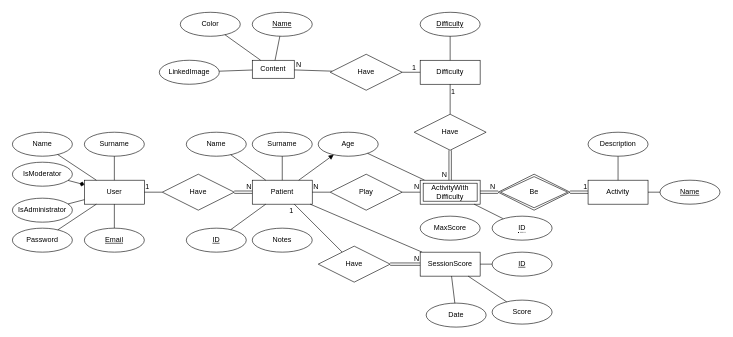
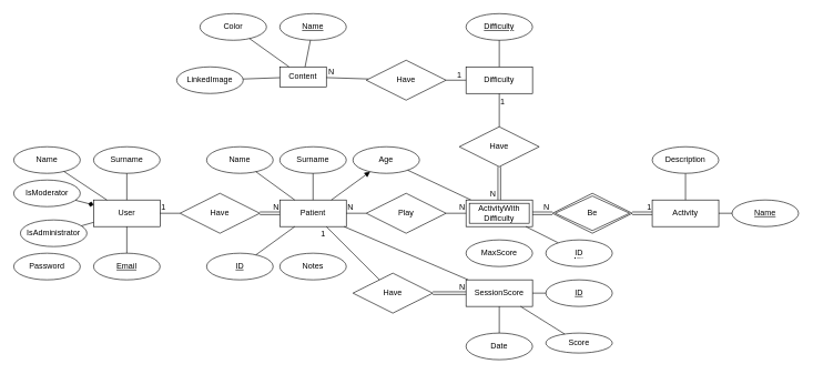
  <mxCell id="0" />
  <mxCell id="1" parent="0" />
  <mxCell id="2" value="Content" style="whiteSpace=wrap;html=1;align=center;" parent="1" vertex="1"><mxGeometry x="420" y="100" width="70" height="30" as="geometry" /></mxCell>
  <mxCell id="3" value="Name" style="ellipse;whiteSpace=wrap;html=1;align=center;fontStyle=4" parent="1" vertex="1"><mxGeometry x="420" y="20" width="100" height="40" as="geometry" /></mxCell>
  <mxCell id="4" value="LinkedImage" style="ellipse;whiteSpace=wrap;html=1;align=center;" parent="1" vertex="1"><mxGeometry x="265" y="100" width="100" height="40" as="geometry" /></mxCell>
  <mxCell id="5" value="Difficulty" style="whiteSpace=wrap;html=1;align=center;" parent="1" vertex="1"><mxGeometry x="700" y="100" width="100" height="40" as="geometry" /></mxCell>
  <mxCell id="6" value="Difficulty" style="ellipse;whiteSpace=wrap;html=1;align=center;fontStyle=4;" parent="1" vertex="1"><mxGeometry x="700" y="20" width="100" height="40" as="geometry" /></mxCell>
  <mxCell id="7" value="" style="endArrow=none;html=1;rounded=0;" parent="1" source="5" target="6" edge="1"><mxGeometry relative="1" as="geometry"><mxPoint x="270" y="100" as="sourcePoint" /><mxPoint x="430" y="100" as="targetPoint" /></mxGeometry></mxCell>
  <mxCell id="8" value="" style="endArrow=none;html=1;rounded=0;" parent="1" source="2" target="3" edge="1"><mxGeometry relative="1" as="geometry"><mxPoint x="420" y="100" as="sourcePoint" /><mxPoint x="580" y="100" as="targetPoint" /></mxGeometry></mxCell>
  <mxCell id="9" value="" style="endArrow=none;html=1;rounded=0;" parent="1" source="2" target="4" edge="1"><mxGeometry relative="1" as="geometry"><mxPoint x="420" y="100" as="sourcePoint" /><mxPoint x="580" y="100" as="targetPoint" /></mxGeometry></mxCell>
  <mxCell id="10" value="User" style="whiteSpace=wrap;html=1;align=center;" parent="1" vertex="1"><mxGeometry x="140" y="300" width="100" height="40" as="geometry" /></mxCell>
  <mxCell id="11" value="Name" style="ellipse;whiteSpace=wrap;html=1;align=center;" parent="1" vertex="1"><mxGeometry x="20" y="220" width="100" height="40" as="geometry" /></mxCell>
  <mxCell id="12" value="Surname" style="ellipse;whiteSpace=wrap;html=1;align=center;" parent="1" vertex="1"><mxGeometry x="140" y="220" width="100" height="40" as="geometry" /></mxCell>
  <mxCell id="13" value="Email" style="ellipse;whiteSpace=wrap;html=1;align=center;fontStyle=4" parent="1" vertex="1"><mxGeometry x="140" y="380" width="100" height="40" as="geometry" /></mxCell>
  <mxCell id="14" value="" style="endArrow=none;html=1;rounded=0;" edge="1" parent="1" source="13" target="10"><mxGeometry relative="1" as="geometry"><mxPoint x="290" y="190" as="sourcePoint" /><mxPoint x="450" y="190" as="targetPoint" /></mxGeometry></mxCell>
  <mxCell id="15" value="" style="endArrow=none;html=1;rounded=0;" edge="1" parent="1" source="12" target="10"><mxGeometry relative="1" as="geometry"><mxPoint x="290" y="190" as="sourcePoint" /><mxPoint x="450" y="190" as="targetPoint" /></mxGeometry></mxCell>
  <mxCell id="16" value="" style="endArrow=none;html=1;rounded=0;" edge="1" parent="1" source="11" target="10"><mxGeometry relative="1" as="geometry"><mxPoint x="290" y="190" as="sourcePoint" /><mxPoint x="450" y="190" as="targetPoint" /></mxGeometry></mxCell>
  <mxCell id="17" value="IsModerator" style="ellipse;whiteSpace=wrap;html=1;align=center;" vertex="1" parent="1"><mxGeometry x="20" y="270" width="100" height="40" as="geometry" /></mxCell>
- <mxCell id="18" value="IsAdministrator" style="ellipse;whiteSpace=wrap;html=1;align=center;" vertex="1" parent="1"><mxGeometry x="20" y="330" width="100" height="40" as="geometry" /></mxCell>
+ <mxCell id="18" value="IsAdministrator" style="ellipse;whiteSpace=wrap;html=1;align=center;" vertex="1" parent="1"><mxGeometry x="30" y="330" width="100" height="40" as="geometry" /></mxCell>
  <mxCell id="19" value="" style="endArrow=diamond;html=1;rounded=0;" edge="1" parent="1" source="17" target="10"><mxGeometry relative="1" as="geometry"><mxPoint x="210" y="290" as="sourcePoint" /><mxPoint x="370" y="290" as="targetPoint" /></mxGeometry></mxCell>
  <mxCell id="20" value="" style="endArrow=none;html=1;rounded=0;" edge="1" parent="1" source="18" target="10"><mxGeometry relative="1" as="geometry"><mxPoint x="210" y="290" as="sourcePoint" /><mxPoint x="370" y="290" as="targetPoint" /></mxGeometry></mxCell>
  <mxCell id="21" value="Patient" style="whiteSpace=wrap;html=1;align=center;" vertex="1" parent="1"><mxGeometry x="420" y="300" width="100" height="40" as="geometry" /></mxCell>
  <mxCell id="22" value="" style="endArrow=none;html=1;rounded=0;shape=link;" edge="1" parent="1" source="26" target="21"><mxGeometry relative="1" as="geometry"><mxPoint x="280" y="320" as="sourcePoint" /><mxPoint x="440" y="320" as="targetPoint" /></mxGeometry></mxCell>
  <mxCell id="23" value="N" style="resizable=0;html=1;whiteSpace=wrap;align=right;verticalAlign=bottom;" connectable="0" vertex="1" parent="22"><mxGeometry x="1" relative="1" as="geometry" /></mxCell>
  <mxCell id="24" value="" style="endArrow=none;html=1;rounded=0;" edge="1" parent="1" source="10" target="26"><mxGeometry relative="1" as="geometry"><mxPoint x="240" y="320" as="sourcePoint" /><mxPoint x="420" y="320" as="targetPoint" /></mxGeometry></mxCell>
  <mxCell id="25" value="1" style="resizable=0;html=1;whiteSpace=wrap;align=left;verticalAlign=bottom;" connectable="0" vertex="1" parent="24"><mxGeometry x="-1" relative="1" as="geometry" /></mxCell>
  <mxCell id="26" value="Have" style="shape=rhombus;perimeter=rhombusPerimeter;whiteSpace=wrap;html=1;align=center;" vertex="1" parent="1"><mxGeometry x="270" y="290" width="120" height="60" as="geometry" /></mxCell>
  <mxCell id="27" value="Name" style="ellipse;whiteSpace=wrap;html=1;align=center;" vertex="1" parent="1"><mxGeometry x="310" y="220" width="100" height="40" as="geometry" /></mxCell>
  <mxCell id="28" value="Surname" style="ellipse;whiteSpace=wrap;html=1;align=center;" vertex="1" parent="1"><mxGeometry x="420" y="220" width="100" height="40" as="geometry" /></mxCell>
  <mxCell id="29" value="Age" style="ellipse;whiteSpace=wrap;html=1;align=center;" vertex="1" parent="1"><mxGeometry x="530" y="220" width="100" height="40" as="geometry" /></mxCell>
  <mxCell id="30" value="ID" style="ellipse;whiteSpace=wrap;html=1;align=center;fontStyle=4" vertex="1" parent="1"><mxGeometry x="310" y="380" width="100" height="40" as="geometry" /></mxCell>
  <mxCell id="31" value="" style="endArrow=none;html=1;rounded=0;" edge="1" parent="1" source="21" target="27"><mxGeometry relative="1" as="geometry"><mxPoint x="320" y="340" as="sourcePoint" /><mxPoint x="480" y="340" as="targetPoint" /></mxGeometry></mxCell>
  <mxCell id="32" value="" style="endArrow=none;html=1;rounded=0;" edge="1" parent="1" source="21" target="28"><mxGeometry relative="1" as="geometry"><mxPoint x="320" y="340" as="sourcePoint" /><mxPoint x="480" y="340" as="targetPoint" /></mxGeometry></mxCell>
  <mxCell id="33" value="" style="endArrow=block;html=1;rounded=0;" edge="1" parent="1" source="21" target="29"><mxGeometry relative="1" as="geometry"><mxPoint x="320" y="340" as="sourcePoint" /><mxPoint x="480" y="340" as="targetPoint" /></mxGeometry></mxCell>
  <mxCell id="34" value="" style="endArrow=none;html=1;rounded=0;" edge="1" parent="1" source="21" target="30"><mxGeometry relative="1" as="geometry"><mxPoint x="320" y="340" as="sourcePoint" /><mxPoint x="480" y="340" as="targetPoint" /></mxGeometry></mxCell>
  <mxCell id="35" value="Notes" style="ellipse;whiteSpace=wrap;html=1;align=center;" vertex="1" parent="1"><mxGeometry x="420" y="380" width="100" height="40" as="geometry" /></mxCell>
  <mxCell id="36" value="" style="endArrow=none;html=1;rounded=0;" edge="1" parent="1" source="21" target="42"><mxGeometry relative="1" as="geometry"><mxPoint x="430" y="410" as="sourcePoint" /><mxPoint x="590" y="410" as="targetPoint" /></mxGeometry></mxCell>
  <mxCell id="37" value="Activity" style="whiteSpace=wrap;html=1;align=center;" vertex="1" parent="1"><mxGeometry x="980" y="300" width="100" height="40" as="geometry" /></mxCell>
  <mxCell id="38" value="Name" style="ellipse;whiteSpace=wrap;html=1;align=center;fontStyle=4" vertex="1" parent="1"><mxGeometry x="1100" y="300" width="100" height="40" as="geometry" /></mxCell>
  <mxCell id="39" value="" style="endArrow=none;html=1;rounded=0;" edge="1" parent="1" source="37" target="38"><mxGeometry relative="1" as="geometry"><mxPoint x="990" y="100" as="sourcePoint" /><mxPoint x="1150" y="100" as="targetPoint" /></mxGeometry></mxCell>
  <mxCell id="40" value="" style="endArrow=none;html=1;rounded=0;" edge="1" parent="1" source="55" target="37"><mxGeometry relative="1" as="geometry"><mxPoint x="980" y="80" as="sourcePoint" /><mxPoint x="920" y="130" as="targetPoint" /></mxGeometry></mxCell>
  <mxCell id="41" value="" style="endArrow=none;html=1;rounded=0;" edge="1" parent="1" source="54" target="29"><mxGeometry relative="1" as="geometry"><mxPoint x="890" y="80" as="sourcePoint" /><mxPoint x="1004.275" y="17.15" as="targetPoint" /></mxGeometry></mxCell>
  <mxCell id="42" value="SessionScore" style="whiteSpace=wrap;html=1;align=center;" vertex="1" parent="1"><mxGeometry x="700" y="420" width="100" height="40" as="geometry" /></mxCell>
  <mxCell id="43" value="" style="endArrow=none;html=1;rounded=0;shape=link;" edge="1" parent="1" source="47" target="42"><mxGeometry relative="1" as="geometry"><mxPoint x="330" y="330" as="sourcePoint" /><mxPoint x="490" y="330" as="targetPoint" /></mxGeometry></mxCell>
  <mxCell id="44" value="N" style="resizable=0;html=1;whiteSpace=wrap;align=right;verticalAlign=bottom;" connectable="0" vertex="1" parent="43"><mxGeometry x="1" relative="1" as="geometry" /></mxCell>
  <mxCell id="45" value="" style="endArrow=none;html=1;rounded=0;" edge="1" parent="1" source="21" target="47"><mxGeometry relative="1" as="geometry"><mxPoint x="517" y="340" as="sourcePoint" /><mxPoint x="703" y="420" as="targetPoint" /></mxGeometry></mxCell>
  <mxCell id="46" value="1" style="resizable=0;html=1;whiteSpace=wrap;align=left;verticalAlign=bottom;" connectable="0" vertex="1" parent="45"><mxGeometry x="-1" relative="1" as="geometry"><mxPoint x="-10" y="20" as="offset" /></mxGeometry></mxCell>
  <mxCell id="47" value="Have" style="shape=rhombus;perimeter=rhombusPerimeter;whiteSpace=wrap;html=1;align=center;" vertex="1" parent="1"><mxGeometry x="530" y="410" width="120" height="60" as="geometry" /></mxCell>
  <mxCell id="48" value="ID" style="ellipse;whiteSpace=wrap;html=1;align=center;fontStyle=4;" vertex="1" parent="1"><mxGeometry x="820" y="420" width="100" height="40" as="geometry" /></mxCell>
- <mxCell id="49" value="Score" style="ellipse;whiteSpace=wrap;html=1;align=center;" vertex="1" parent="1"><mxGeometry x="820" y="500" width="100" height="40" as="geometry" /></mxCell>
- <mxCell id="50" value="Date" style="ellipse;whiteSpace=wrap;html=1;align=center;" vertex="1" parent="1"><mxGeometry x="710" y="505" width="100" height="40" as="geometry" /></mxCell>
+ <mxCell id="49" value="Score" style="ellipse;whiteSpace=wrap;html=1;align=center;" vertex="1" parent="1"><mxGeometry x="820" y="500" width="100" height="30" as="geometry" /></mxCell>
+ <mxCell id="50" value="Date" style="ellipse;whiteSpace=wrap;html=1;align=center;" vertex="1" parent="1"><mxGeometry x="700" y="500" width="100" height="40" as="geometry" /></mxCell>
  <mxCell id="51" value="" style="endArrow=none;html=1;rounded=0;" edge="1" parent="1" source="42" target="48"><mxGeometry relative="1" as="geometry"><mxPoint x="730" y="360" as="sourcePoint" /><mxPoint x="890" y="360" as="targetPoint" /></mxGeometry></mxCell>
  <mxCell id="52" value="" style="endArrow=none;html=1;rounded=0;" edge="1" parent="1" source="42" target="49"><mxGeometry relative="1" as="geometry"><mxPoint x="730" y="360" as="sourcePoint" /><mxPoint x="890" y="360" as="targetPoint" /></mxGeometry></mxCell>
  <mxCell id="53" value="" style="endArrow=none;html=1;rounded=0;" edge="1" parent="1" source="50" target="42"><mxGeometry relative="1" as="geometry"><mxPoint x="730" y="360" as="sourcePoint" /><mxPoint x="890" y="360" as="targetPoint" /></mxGeometry></mxCell>
  <mxCell id="54" value="ActivityWith&lt;div&gt;Difficulty&lt;/div&gt;" style="shape=ext;margin=3;double=1;whiteSpace=wrap;html=1;align=center;" vertex="1" parent="1"><mxGeometry x="700" y="300" width="100" height="40" as="geometry" /></mxCell>
  <mxCell id="55" value="Description" style="ellipse;whiteSpace=wrap;html=1;align=center;" vertex="1" parent="1"><mxGeometry x="980" y="220" width="100" height="40" as="geometry" /></mxCell>
  <mxCell id="56" value="MaxScore" style="ellipse;whiteSpace=wrap;html=1;align=center;" vertex="1" parent="1"><mxGeometry x="700" y="360" width="100" height="40" as="geometry" /></mxCell>
  <mxCell id="57" value="" style="endArrow=none;html=1;rounded=0;shape=link;" edge="1" parent="1" source="61" target="37"><mxGeometry relative="1" as="geometry"><mxPoint x="700" y="240" as="sourcePoint" /><mxPoint x="860" y="240" as="targetPoint" /></mxGeometry></mxCell>
  <mxCell id="58" value="1" style="resizable=0;html=1;whiteSpace=wrap;align=right;verticalAlign=bottom;" connectable="0" vertex="1" parent="57"><mxGeometry x="1" relative="1" as="geometry" /></mxCell>
  <mxCell id="59" value="" style="endArrow=none;html=1;rounded=0;shape=link;" edge="1" parent="1" source="54" target="61"><mxGeometry relative="1" as="geometry"><mxPoint x="790" y="300" as="sourcePoint" /><mxPoint x="950" y="220" as="targetPoint" /></mxGeometry></mxCell>
  <mxCell id="60" value="N" style="resizable=0;html=1;whiteSpace=wrap;align=left;verticalAlign=bottom;" connectable="0" vertex="1" parent="59"><mxGeometry x="-1" relative="1" as="geometry"><mxPoint x="15" as="offset" /></mxGeometry></mxCell>
  <mxCell id="61" value="Be" style="shape=rhombus;double=1;perimeter=rhombusPerimeter;whiteSpace=wrap;html=1;align=center;" vertex="1" parent="1"><mxGeometry x="830" y="290" width="120" height="60" as="geometry" /></mxCell>
  <mxCell id="62" value="" style="endArrow=none;html=1;rounded=0;" edge="1" parent="1" source="66" target="54"><mxGeometry relative="1" as="geometry"><mxPoint x="680" y="310" as="sourcePoint" /><mxPoint x="840" y="310" as="targetPoint" /></mxGeometry></mxCell>
  <mxCell id="63" value="N" style="resizable=0;html=1;whiteSpace=wrap;align=right;verticalAlign=bottom;" connectable="0" vertex="1" parent="62"><mxGeometry x="1" relative="1" as="geometry" /></mxCell>
  <mxCell id="64" value="" style="endArrow=none;html=1;rounded=0;" edge="1" parent="1" source="21" target="66"><mxGeometry relative="1" as="geometry"><mxPoint x="520" y="320" as="sourcePoint" /><mxPoint x="700" y="320" as="targetPoint" /></mxGeometry></mxCell>
  <mxCell id="65" value="N" style="resizable=0;html=1;whiteSpace=wrap;align=left;verticalAlign=bottom;" connectable="0" vertex="1" parent="64"><mxGeometry x="-1" relative="1" as="geometry" /></mxCell>
  <mxCell id="66" value="Play" style="shape=rhombus;perimeter=rhombusPerimeter;whiteSpace=wrap;html=1;align=center;" vertex="1" parent="1"><mxGeometry x="550" y="290" width="120" height="60" as="geometry" /></mxCell>
  <mxCell id="67" value="" style="endArrow=none;html=1;rounded=0;shape=link;" edge="1" parent="1" source="71" target="54"><mxGeometry relative="1" as="geometry"><mxPoint x="680" y="190" as="sourcePoint" /><mxPoint x="840" y="190" as="targetPoint" /></mxGeometry></mxCell>
  <mxCell id="68" value="N" style="resizable=0;html=1;whiteSpace=wrap;align=right;verticalAlign=bottom;" connectable="0" vertex="1" parent="67"><mxGeometry x="1" relative="1" as="geometry"><mxPoint x="-4" as="offset" /></mxGeometry></mxCell>
  <mxCell id="69" value="" style="endArrow=none;html=1;rounded=0;" edge="1" parent="1" source="5" target="71"><mxGeometry relative="1" as="geometry"><mxPoint x="750" y="140" as="sourcePoint" /><mxPoint x="750" y="300" as="targetPoint" /></mxGeometry></mxCell>
  <mxCell id="70" value="1" style="resizable=0;html=1;whiteSpace=wrap;align=left;verticalAlign=bottom;" connectable="0" vertex="1" parent="69"><mxGeometry x="-1" relative="1" as="geometry"><mxPoint y="20" as="offset" /></mxGeometry></mxCell>
  <mxCell id="71" value="Have" style="shape=rhombus;perimeter=rhombusPerimeter;whiteSpace=wrap;html=1;align=center;" vertex="1" parent="1"><mxGeometry x="690" y="190" width="120" height="60" as="geometry" /></mxCell>
  <mxCell id="72" value="" style="endArrow=none;html=1;rounded=0;" edge="1" parent="1" source="54" target="77"><mxGeometry relative="1" as="geometry"><mxPoint x="740" y="250" as="sourcePoint" /><mxPoint x="838.765" y="364.383" as="targetPoint" /></mxGeometry></mxCell>
  <mxCell id="73" value="Password" style="ellipse;whiteSpace=wrap;html=1;align=center;" vertex="1" parent="1"><mxGeometry x="20" y="380" width="100" height="40" as="geometry" /></mxCell>
- <mxCell id="74" value="" style="endArrow=none;html=1;rounded=0;" edge="1" parent="1" source="10" target="73"><mxGeometry relative="1" as="geometry"><mxPoint x="210" y="310" as="sourcePoint" /><mxPoint x="370" y="310" as="targetPoint" /></mxGeometry></mxCell>
  <mxCell id="75" value="Color" style="ellipse;whiteSpace=wrap;html=1;align=center;" vertex="1" parent="1"><mxGeometry x="300" y="20" width="100" height="40" as="geometry" /></mxCell>
  <mxCell id="76" value="" style="endArrow=none;html=1;rounded=0;" edge="1" parent="1" source="75" target="2"><mxGeometry relative="1" as="geometry"><mxPoint x="510" y="180" as="sourcePoint" /><mxPoint x="670" y="180" as="targetPoint" /></mxGeometry></mxCell>
  <mxCell id="77" value="&lt;span style=&quot;border-bottom: 1px dotted&quot;&gt;ID&lt;/span&gt;" style="ellipse;whiteSpace=wrap;html=1;align=center;" vertex="1" parent="1"><mxGeometry x="820" y="360" width="100" height="40" as="geometry" /></mxCell>
  <mxCell id="78" value="" style="endArrow=none;html=1;rounded=0;" edge="1" parent="1" source="82" target="2"><mxGeometry relative="1" as="geometry"><mxPoint x="460" y="220" as="sourcePoint" /><mxPoint x="620" y="220" as="targetPoint" /></mxGeometry></mxCell>
  <mxCell id="79" value="N" style="resizable=0;html=1;whiteSpace=wrap;align=right;verticalAlign=bottom;" connectable="0" vertex="1" parent="78"><mxGeometry x="1" relative="1" as="geometry"><mxPoint x="13" as="offset" /></mxGeometry></mxCell>
  <mxCell id="80" value="" style="endArrow=none;html=1;rounded=0;" edge="1" parent="1" source="5" target="82"><mxGeometry relative="1" as="geometry"><mxPoint x="700" y="120" as="sourcePoint" /><mxPoint x="520" y="120" as="targetPoint" /></mxGeometry></mxCell>
  <mxCell id="81" value="1" style="resizable=0;html=1;whiteSpace=wrap;align=left;verticalAlign=bottom;" connectable="0" vertex="1" parent="80"><mxGeometry x="-1" relative="1" as="geometry"><mxPoint x="-15" as="offset" /></mxGeometry></mxCell>
  <mxCell id="82" value="Have" style="shape=rhombus;perimeter=rhombusPerimeter;whiteSpace=wrap;html=1;align=center;" vertex="1" parent="1"><mxGeometry x="550" y="90" width="120" height="60" as="geometry" /></mxCell>
